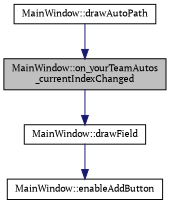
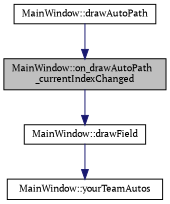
  digraph {
    fontname="PT Serif"
    rankdir=TB
    node [color=black fillcolor=white fontname="PT Serif" fontsize=10 shape=record style=filled]
    edge [color=midnightblue fontname="PT Serif" fontsize=10 labelfontname=Helvetica labelfontsize=10 style=solid]
-   n1 [fillcolor=grey75 fontcolor=black height=0.2 label="MainWindow::on_yourTeamAutos\l_currentIndexChanged" width=0.4]
+   n1 [fillcolor=grey75 fontcolor=black height=0.2 label="MainWindow::on_drawAutoPath\l_currentIndexChanged" width=0.4]
    n2 [height=0.2 label="MainWindow::drawField" width=0.4]
-   n3 [height=0.2 label="MainWindow::enableAddButton" width=0.4]
+   n3 [height=0.2 label="MainWindow::yourTeamAutos" width=0.4]
    n4 [height=0.2 label="MainWindow::drawAutoPath" width=0.4]
    n1 -> n2
    n2 -> n3
    n4 -> n1
  }
